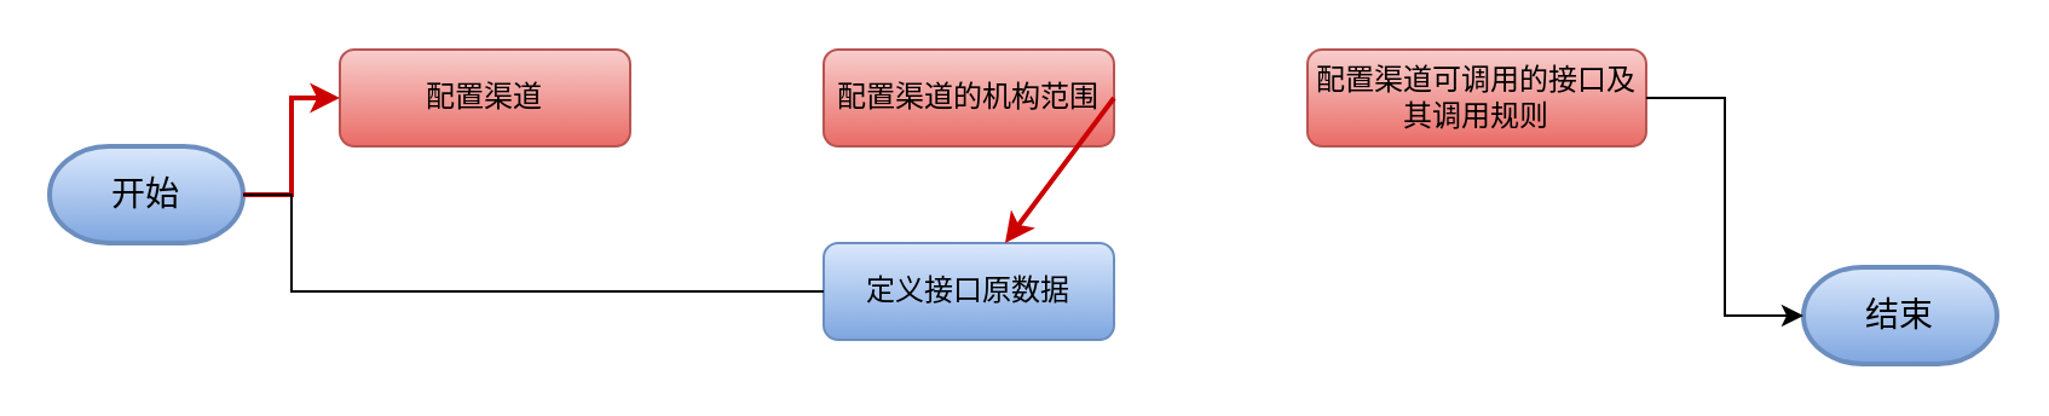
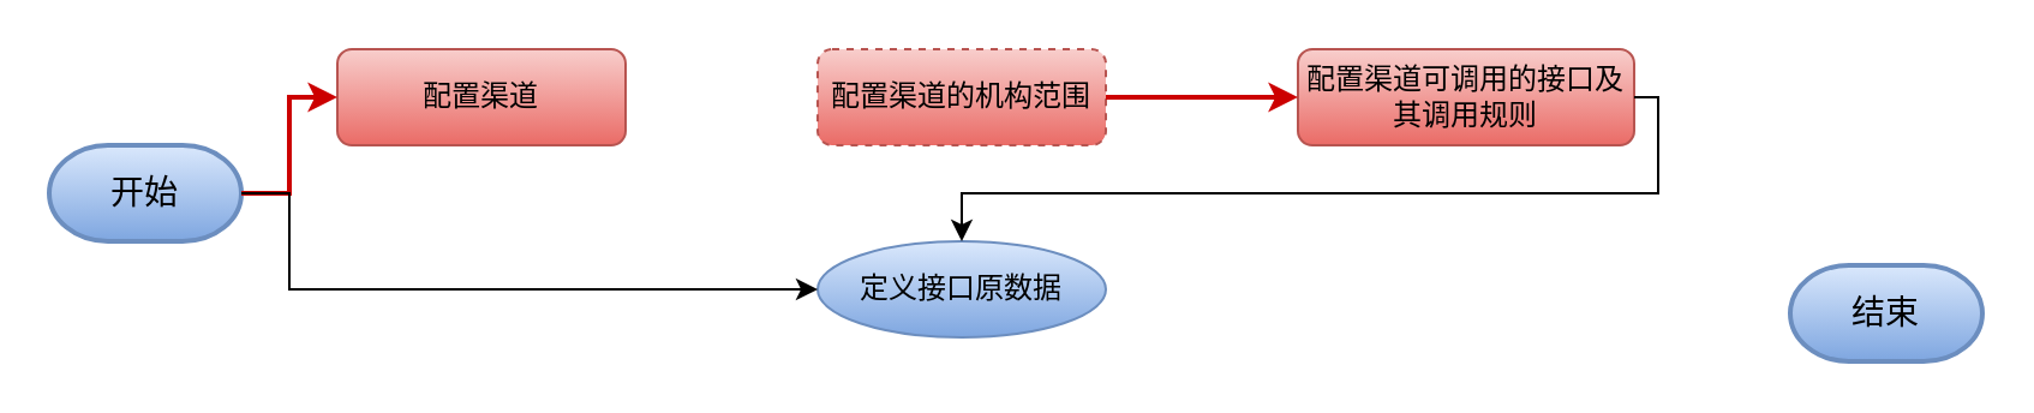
  <mxCell id="0" />
  <mxCell id="1" parent="0" />
- <mxCell id="2" value="定义接口原数据" style="rounded=1;whiteSpace=wrap;html=1;verticalAlign=middle;labelPosition=center;verticalLabelPosition=middle;align=center;horizontal=1;direction=east;fillColor=#dae8fc;strokeColor=#6c8ebf;gradientColor=#7ea6e0;" parent="1" vertex="1"><mxGeometry x="340" y="100" width="120" height="40" as="geometry" /></mxCell>
+ <mxCell id="2" value="定义接口原数据" style="ellipse;whiteSpace=wrap;html=1;verticalAlign=middle;labelPosition=center;verticalLabelPosition=middle;align=center;horizontal=1;direction=east;fillColor=#dae8fc;strokeColor=#6c8ebf;gradientColor=#7ea6e0;" parent="1" vertex="1"><mxGeometry x="340" y="100" width="120" height="40" as="geometry" /></mxCell>
  <mxCell id="3" value="配置渠道" style="rounded=1;whiteSpace=wrap;html=1;verticalAlign=middle;labelPosition=center;verticalLabelPosition=middle;align=center;horizontal=1;direction=east;fillColor=#f8cecc;gradientColor=#ea6b66;strokeColor=#b85450;" parent="1" vertex="1"><mxGeometry x="140" y="20" width="120" height="40" as="geometry" /></mxCell>
- <mxCell id="4" value="配置渠道的机构范围" style="rounded=1;whiteSpace=wrap;html=1;verticalAlign=middle;labelPosition=center;verticalLabelPosition=middle;align=center;horizontal=1;direction=east;fillColor=#f8cecc;gradientColor=#ea6b66;strokeColor=#b85450;" vertex="1" parent="1"><mxGeometry x="340" y="20" width="120" height="40" as="geometry" /></mxCell>
+ <mxCell id="4" value="配置渠道的机构范围" style="rounded=1;whiteSpace=wrap;html=1;verticalAlign=middle;labelPosition=center;verticalLabelPosition=middle;align=center;horizontal=1;direction=east;fillColor=#f8cecc;gradientColor=#ea6b66;strokeColor=#b85450;dashed=1;" vertex="1" parent="1"><mxGeometry x="340" y="20" width="120" height="40" as="geometry" /></mxCell>
  <mxCell id="5" value="配置渠道可调用的接口及其调用规则" style="rounded=1;whiteSpace=wrap;html=1;verticalAlign=middle;labelPosition=center;verticalLabelPosition=middle;align=center;horizontal=1;direction=east;fillColor=#f8cecc;gradientColor=#ea6b66;strokeColor=#b85450;" vertex="1" parent="1"><mxGeometry x="540" y="20" width="140" height="40" as="geometry" /></mxCell>
- <mxCell id="6" value="" style="endArrow=classic;html=1;rounded=0;fontSize=14;exitX=1;exitY=0.5;exitDx=0;exitDy=0;strokeColor=#CC0000;strokeWidth=2;" edge="1" parent="1" source="4" target="2"><mxGeometry width="50" height="50" relative="1" as="geometry"><mxPoint x="250" y="270" as="sourcePoint" /><mxPoint x="300" y="220" as="targetPoint" /></mxGeometry></mxCell>
+ <mxCell id="6" value="" style="endArrow=classic;html=1;rounded=0;fontSize=14;exitX=1;exitY=0.5;exitDx=0;exitDy=0;entryX=0;entryY=0.5;entryDx=0;entryDy=0;strokeColor=#CC0000;strokeWidth=2;" edge="1" parent="1" source="4" target="5"><mxGeometry width="50" height="50" relative="1" as="geometry"><mxPoint x="250" y="270" as="sourcePoint" /><mxPoint x="300" y="220" as="targetPoint" /></mxGeometry></mxCell>
  <mxCell id="7" value="开始" style="strokeWidth=2;html=1;shape=mxgraph.flowchart.terminator;whiteSpace=wrap;fontSize=14;fillColor=#dae8fc;gradientColor=#7ea6e0;strokeColor=#6c8ebf;" vertex="1" parent="1"><mxGeometry x="20" y="60" width="80" height="40" as="geometry" /></mxCell>
  <mxCell id="8" value="结束" style="strokeWidth=2;html=1;shape=mxgraph.flowchart.terminator;whiteSpace=wrap;fontSize=14;fillColor=#dae8fc;gradientColor=#7ea6e0;strokeColor=#6c8ebf;" vertex="1" parent="1"><mxGeometry x="745" y="110" width="80" height="40" as="geometry" /></mxCell>
  <mxCell id="9" value="" style="endArrow=classic;html=1;rounded=0;fontSize=14;exitX=1;exitY=0.5;exitDx=0;exitDy=0;exitPerimeter=0;edgeStyle=orthogonalEdgeStyle;strokeWidth=2;strokeColor=#CC0000;" edge="1" parent="1" source="7"><mxGeometry width="50" height="50" relative="1" as="geometry"><mxPoint x="90" y="20" as="sourcePoint" /><mxPoint x="140" y="40" as="targetPoint" /><Array as="points"><mxPoint x="120" y="80" /><mxPoint x="120" y="40" /></Array></mxGeometry></mxCell>
- <mxCell id="10" value="" style="endArrow=none;html=1;rounded=0;fontSize=14;exitX=1;exitY=0.5;exitDx=0;exitDy=0;exitPerimeter=0;edgeStyle=orthogonalEdgeStyle;entryX=0;entryY=0.5;entryDx=0;entryDy=0;" edge="1" parent="1" source="7" target="2"><mxGeometry width="50" height="50" relative="1" as="geometry"><mxPoint x="90" y="90" as="sourcePoint" /><mxPoint x="150" y="50" as="targetPoint" /><Array as="points"><mxPoint x="120" y="80" /><mxPoint x="120" y="120" /></Array></mxGeometry></mxCell>
- <mxCell id="11" value="" style="endArrow=classic;html=1;rounded=0;fontSize=14;exitX=1;exitY=0.5;exitDx=0;exitDy=0;entryX=0;entryY=0.5;entryDx=0;entryDy=0;entryPerimeter=0;edgeStyle=orthogonalEdgeStyle;" edge="1" parent="1" source="5" target="8"><mxGeometry width="50" height="50" relative="1" as="geometry"><mxPoint x="700" y="-10" as="sourcePoint" /><mxPoint x="780" y="-10" as="targetPoint" /></mxGeometry></mxCell>
+ <mxCell id="10" value="" style="endArrow=classic;html=1;rounded=0;fontSize=14;exitX=1;exitY=0.5;exitDx=0;exitDy=0;exitPerimeter=0;edgeStyle=orthogonalEdgeStyle;entryX=0;entryY=0.5;entryDx=0;entryDy=0;" edge="1" parent="1" source="7" target="2"><mxGeometry width="50" height="50" relative="1" as="geometry"><mxPoint x="90" y="90" as="sourcePoint" /><mxPoint x="150" y="50" as="targetPoint" /><Array as="points"><mxPoint x="120" y="80" /><mxPoint x="120" y="120" /></Array></mxGeometry></mxCell>
+ <mxCell id="11" value="" style="endArrow=classic;html=1;rounded=0;fontSize=14;exitX=1;exitY=0.5;exitDx=0;exitDy=0;edgeStyle=orthogonalEdgeStyle;" edge="1" parent="1" source="5" target="2"><mxGeometry width="50" height="50" relative="1" as="geometry"><mxPoint x="700" y="-10" as="sourcePoint" /><mxPoint x="780" y="-10" as="targetPoint" /></mxGeometry></mxCell>
